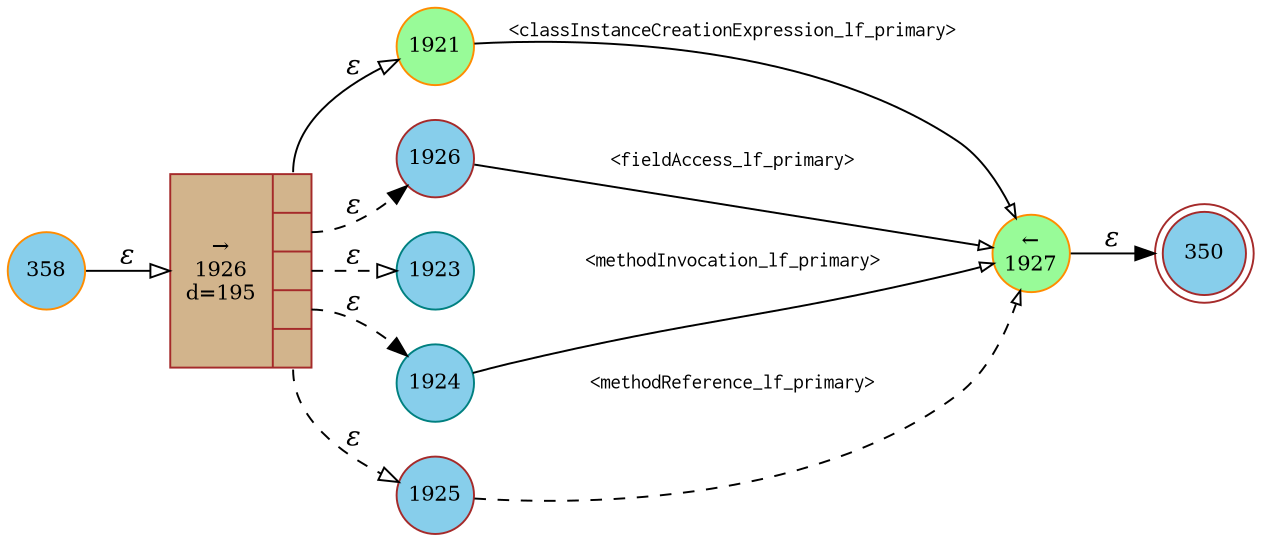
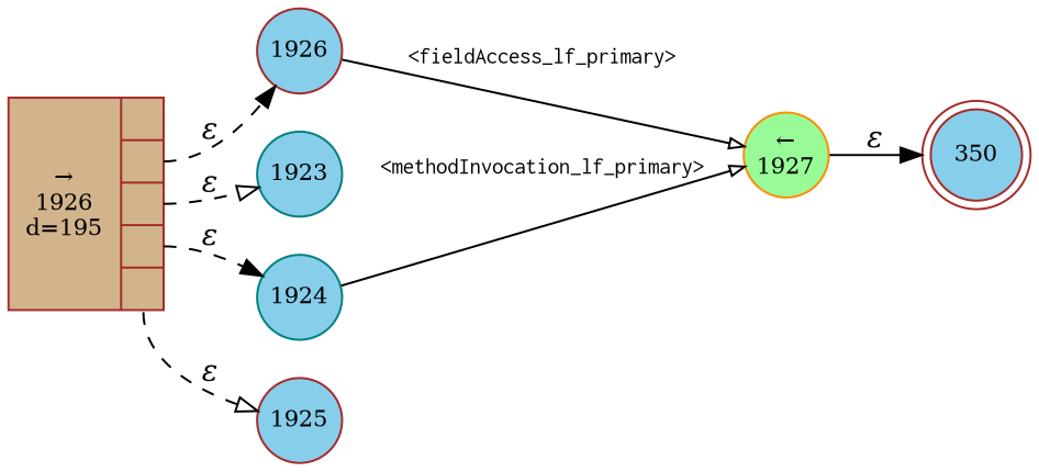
  digraph {
    rankdir=LR
    node [color=brown fillcolor=skyblue fixedsize=true fontsize=11 shape=circle style=filled peripheries=1]
    edge [arrowhead=onormal fontname="Times-Italic" style=solid]
    n1 [label=350 shape=doublecircle width=.6 peripheries=""]
-   n2 [color=darkorange fillcolor=palegreen label=1921 width=.55]
    n3 [color=darkorange fillcolor=palegreen label="&larr;\n1927" width=.55]
    n4 [label=1926 width=.55]
    n5 [color=teal label=1923 width=.55]
    n6 [color=teal label=1924 width=.55]
    n7 [label=1925 width=.55]
-   n8 [color=darkorange label=358 width=.55]
    n9 [fillcolor=tan fixedsize=false label="{&rarr;\n1926\nd=195|{<p0>|<p1>|<p2>|<p3>|<p4>}}" shape=record]
-   n2 -> n3 [arrowsize=.7 fontname=Courier fontsize=11 label="<classInstanceCreationExpression_lf_primary>"]
    n3 -> n1 [arrowhead=normal label="&epsilon;"]
    n4 -> n3 [arrowsize=.7 fontname=Courier fontsize=11 label="<fieldAccess_lf_primary>"]
    n6 -> n3 [arrowsize=.7 fontname=Courier fontsize=11 label="<methodInvocation_lf_primary>"]
-   n7 -> n3 [arrowsize=.7 fontname=Courier fontsize=11 label="<methodReference_lf_primary>" style=dashed]
-   n8 -> n9 [label="&epsilon;"]
-   n9 -> n2 [label="&epsilon;" tailport=p0]
    n9 -> n4 [arrowhead=normal label="&epsilon;" style=dashed tailport=p1]
    n9 -> n5 [label="&epsilon;" style=dashed tailport=p2]
    n9 -> n6 [arrowhead=normal label="&epsilon;" style=dashed tailport=p3]
    n9 -> n7 [label="&epsilon;" style=dashed tailport=p4]
  }
